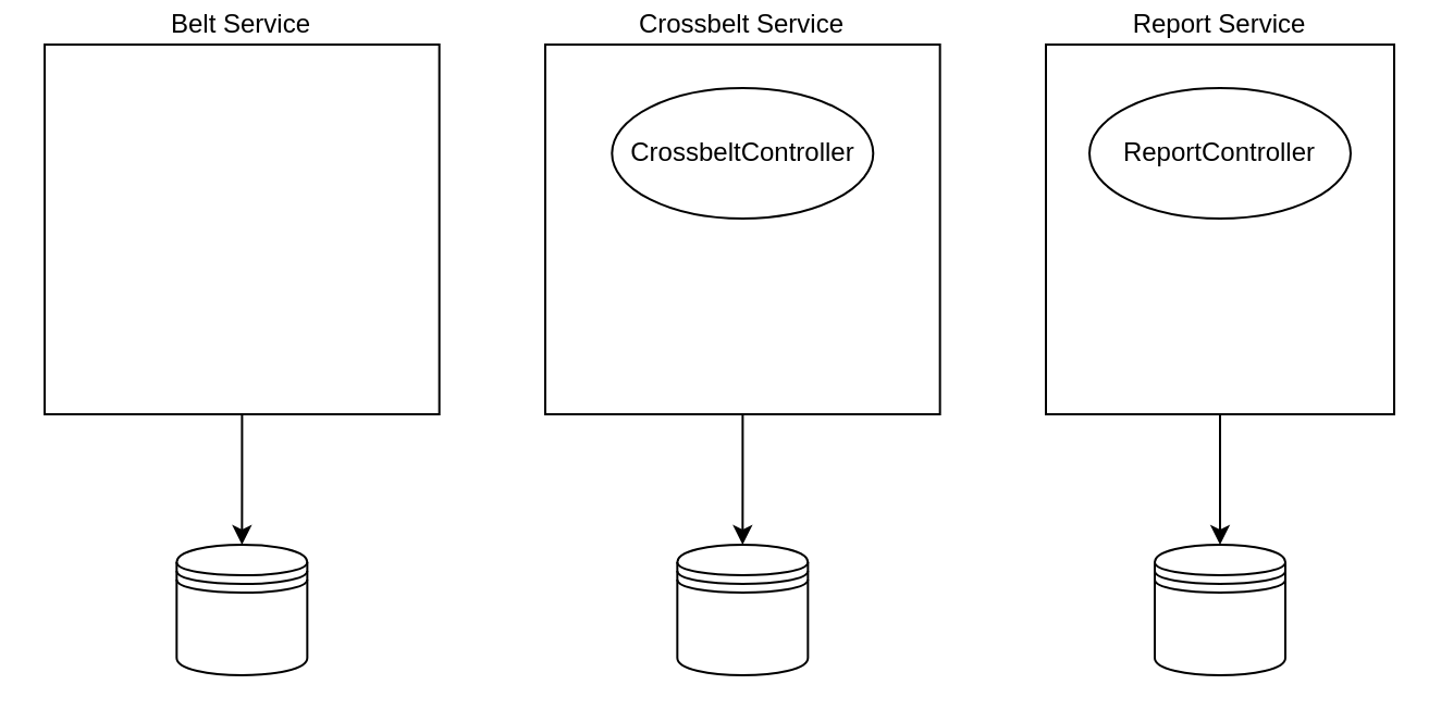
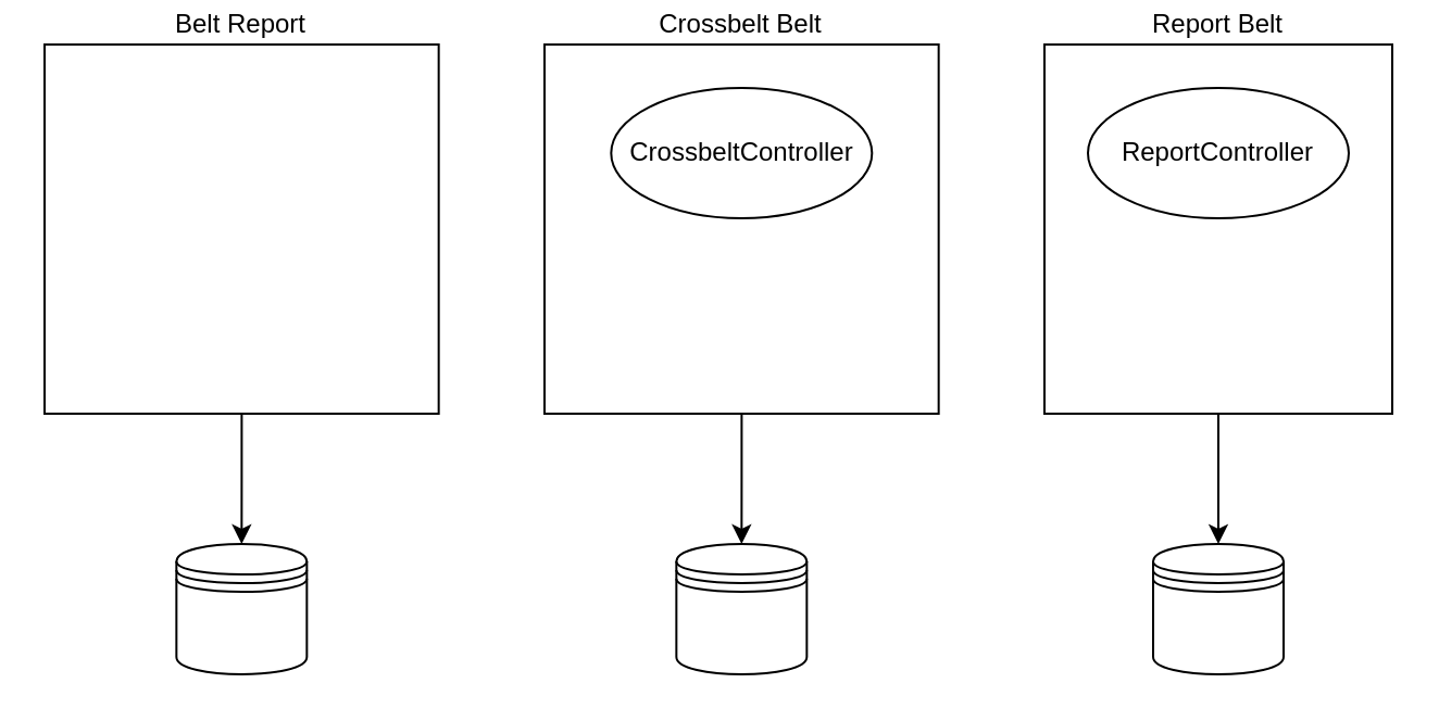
  <mxCell id="0" />
  <mxCell id="1" parent="0" />
  <mxCell id="2" value="" style="edgeStyle=orthogonalEdgeStyle;rounded=0;orthogonalLoop=1;jettySize=auto;html=1;entryX=0.5;entryY=0;entryDx=0;entryDy=0;" edge="1" parent="1" source="3" target="9"><mxGeometry relative="1" as="geometry"><mxPoint x="560" y="270" as="targetPoint" /><Array as="points"><mxPoint x="560" y="230" /><mxPoint x="560" y="230" /></Array></mxGeometry></mxCell>
- <mxCell id="3" value="Report Service" style="rounded=0;whiteSpace=wrap;html=1;labelPosition=center;verticalLabelPosition=top;align=center;verticalAlign=bottom;" vertex="1" parent="1"><mxGeometry x="480" y="20" width="160" height="170" as="geometry" /></mxCell>
+ <mxCell id="3" value="Report Belt" style="rounded=0;whiteSpace=wrap;html=1;labelPosition=center;verticalLabelPosition=top;align=center;verticalAlign=bottom;" vertex="1" parent="1"><mxGeometry x="480" y="20" width="160" height="170" as="geometry" /></mxCell>
  <mxCell id="4" value="" style="group" vertex="1" connectable="0" parent="1"><mxGeometry x="250" y="20" width="181.33" height="170" as="geometry" /></mxCell>
- <mxCell id="5" value="Crossbelt&amp;nbsp;&lt;span style=&quot;background-color: initial;&quot;&gt;Service&lt;/span&gt;" style="rounded=0;whiteSpace=wrap;html=1;labelPosition=center;verticalLabelPosition=top;align=center;verticalAlign=bottom;aspect=fixed;" parent="4" vertex="1"><mxGeometry width="181.33" height="170" as="geometry" /></mxCell>
+ <mxCell id="5" value="Crossbelt&amp;nbsp;&lt;span style=&quot;background-color: initial;&quot;&gt;Belt&lt;/span&gt;" style="rounded=0;whiteSpace=wrap;html=1;labelPosition=center;verticalLabelPosition=top;align=center;verticalAlign=bottom;aspect=fixed;" parent="4" vertex="1"><mxGeometry width="181.33" height="170" as="geometry" /></mxCell>
  <mxCell id="6" value="CrossbeltController" style="ellipse;whiteSpace=wrap;html=1;" vertex="1" parent="4"><mxGeometry x="30.66" y="20.0" width="120" height="60" as="geometry" /></mxCell>
  <mxCell id="7" value="ReportController" style="ellipse;whiteSpace=wrap;html=1;" vertex="1" parent="1"><mxGeometry x="500" y="40" width="120" height="60" as="geometry" /></mxCell>
  <mxCell id="8" value="" style="shape=datastore;whiteSpace=wrap;html=1;" vertex="1" parent="1"><mxGeometry x="310.67" y="250" width="60" height="60" as="geometry" /></mxCell>
  <mxCell id="9" value="" style="shape=datastore;whiteSpace=wrap;html=1;" vertex="1" parent="1"><mxGeometry x="530" y="250" width="60" height="60" as="geometry" /></mxCell>
  <mxCell id="10" value="" style="shape=datastore;whiteSpace=wrap;html=1;" vertex="1" parent="1"><mxGeometry x="80.67" y="250" width="60" height="60" as="geometry" /></mxCell>
  <mxCell id="11" value="" style="group" vertex="1" connectable="0" parent="1"><mxGeometry x="20" y="20" width="190" height="170" as="geometry" /></mxCell>
- <mxCell id="12" value="Belt&amp;nbsp;&lt;span style=&quot;background-color: initial;&quot;&gt;Service&lt;/span&gt;" style="rounded=0;whiteSpace=wrap;html=1;labelPosition=center;verticalLabelPosition=top;align=center;verticalAlign=bottom;aspect=fixed;" vertex="1" parent="11"><mxGeometry width="181.33" height="170" as="geometry" /></mxCell>
+ <mxCell id="12" value="Belt&amp;nbsp;&lt;span style=&quot;background-color: initial;&quot;&gt;Report&lt;/span&gt;" style="rounded=0;whiteSpace=wrap;html=1;labelPosition=center;verticalLabelPosition=top;align=center;verticalAlign=bottom;aspect=fixed;" vertex="1" parent="11"><mxGeometry width="181.33" height="170" as="geometry" /></mxCell>
  <mxCell id="13" style="edgeStyle=orthogonalEdgeStyle;rounded=0;orthogonalLoop=1;jettySize=auto;html=1;entryX=0.5;entryY=0;entryDx=0;entryDy=0;" edge="1" parent="1" source="5" target="8"><mxGeometry relative="1" as="geometry" /></mxCell>
  <mxCell id="14" style="edgeStyle=orthogonalEdgeStyle;rounded=0;orthogonalLoop=1;jettySize=auto;html=1;entryX=0.5;entryY=0;entryDx=0;entryDy=0;" edge="1" parent="1" source="12" target="10"><mxGeometry relative="1" as="geometry" /></mxCell>
